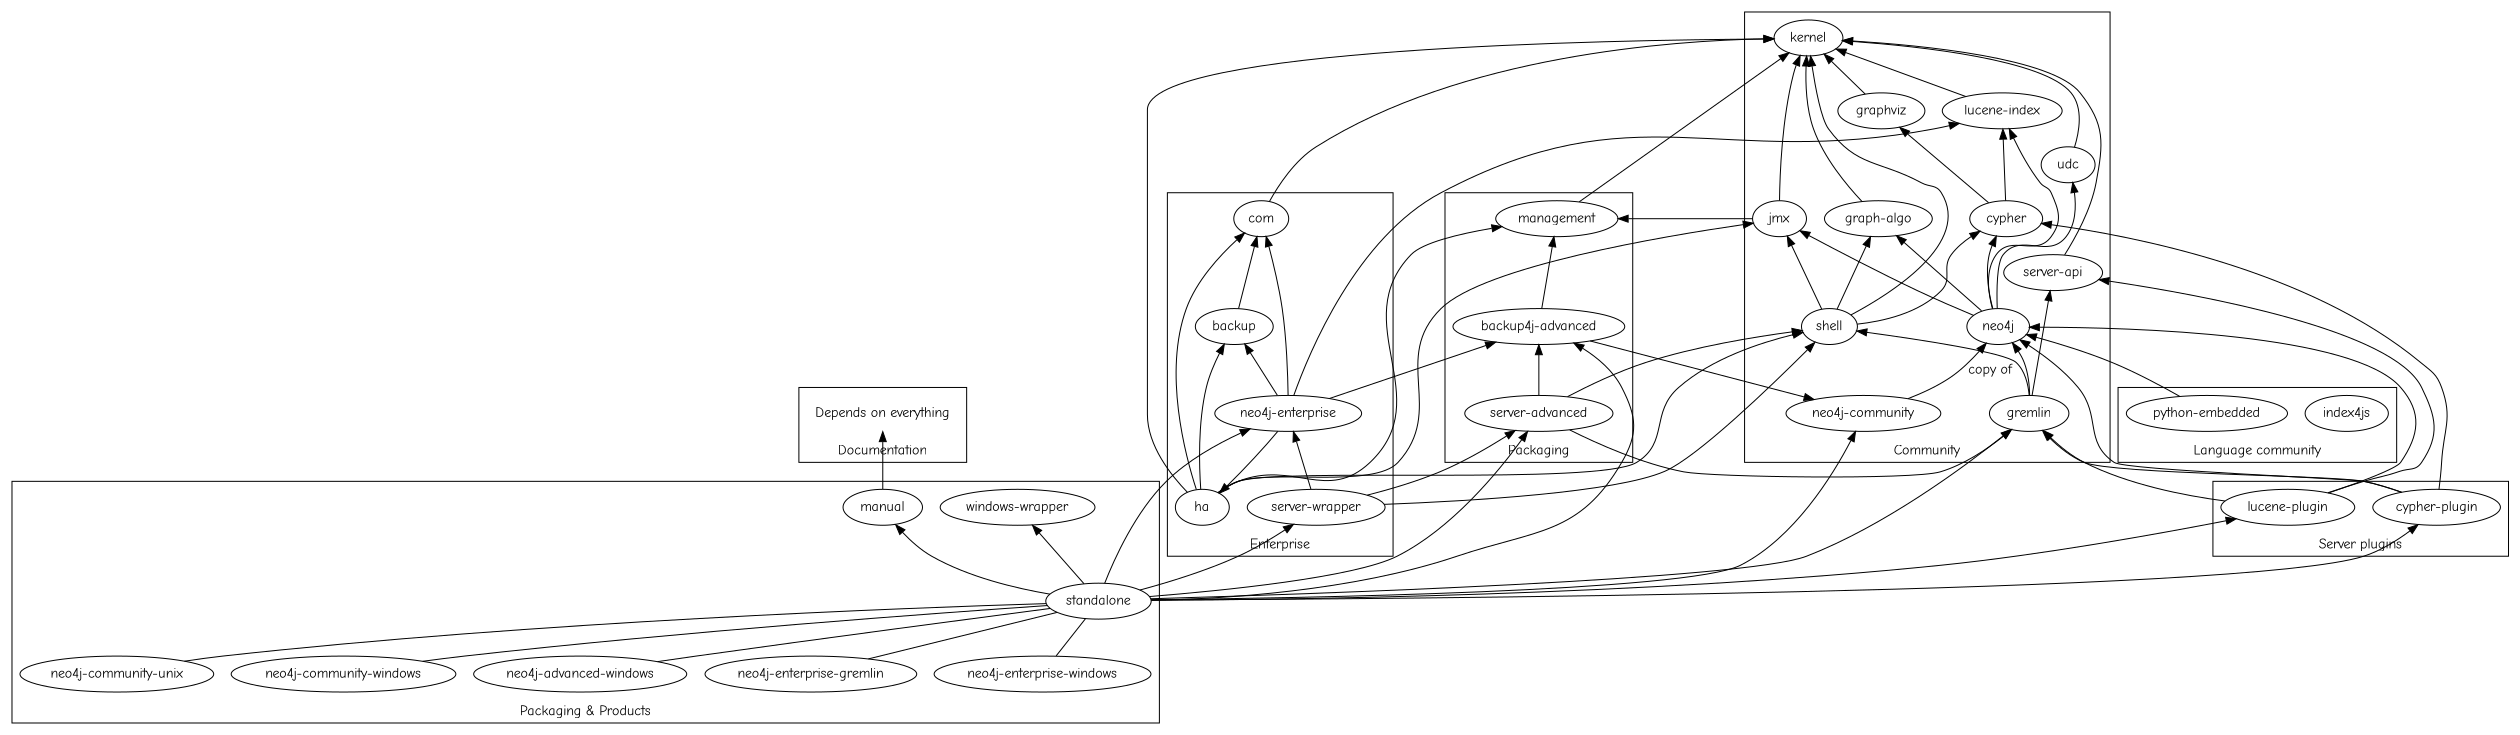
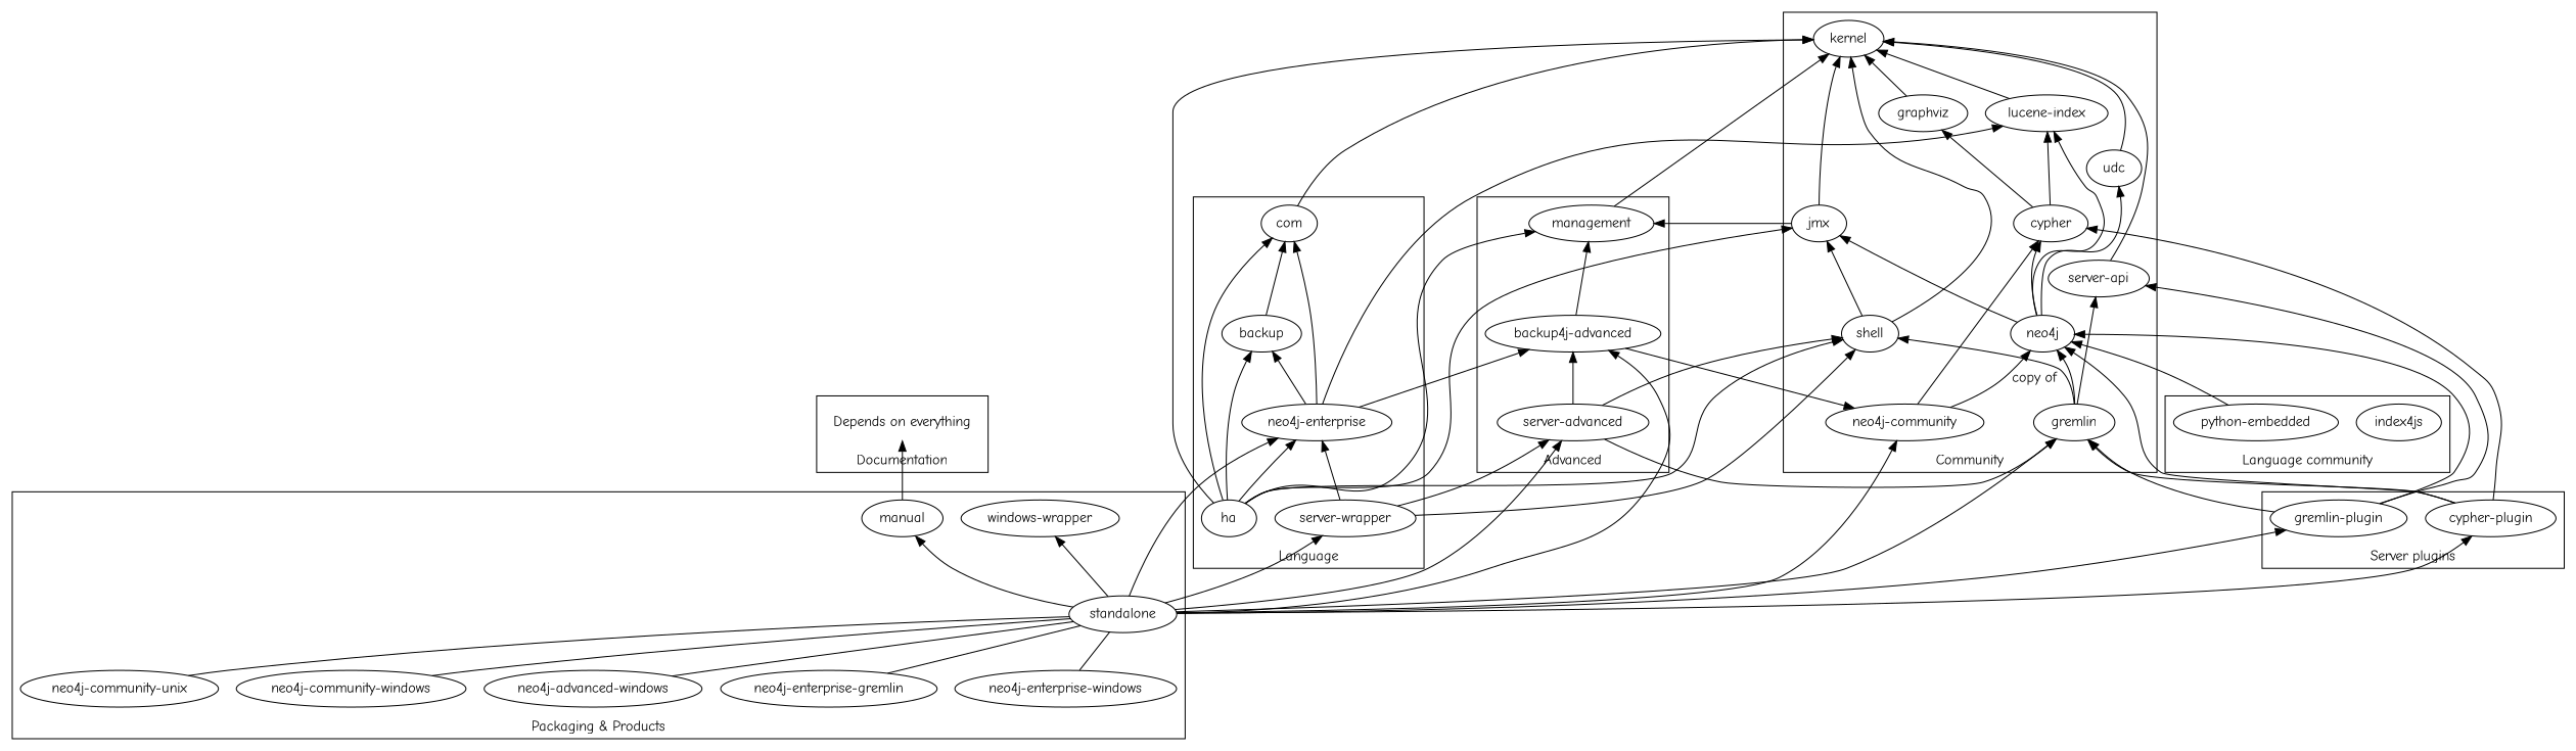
  digraph {
    fontname="Comic Neue"
    rankdir=BT
    node [fontname="Comic Neue"]
    edge [fontname="Comic Neue"]
    "lucene-index"
    kernel
    jmx
-   "graph-algo"
    graphviz
    cypher
    shell
    udc
    neo4j
    "neo4j-community"
    "server-api"
    n12 [label=gremlin]
    management
    n14 [label="backup4j-advanced"]
    "server-advanced"
    com
    backup
    ha
    "neo4j-enterprise"
    n20 [label="server-wrapper"]
    "cypher-plugin"
-   "gremlin-plugin" [label="lucene-plugin"]
+   "gremlin-plugin"
    n23 [label=index4js]
    "python-embedded"
    standalone
    manual
    "windows-wrapper"
    "neo4j-enterprise-windows"
    n29 [label="neo4j-enterprise-gremlin"]
    "neo4j-advanced-windows"
    "neo4j-community-windows"
    "neo4j-community-unix"
    "Depends on everything" [shape=plaintext]
    subgraph cluster_1 {
      label=Community
      "lucene-index"
      kernel
      jmx
-     "graph-algo"
      graphviz
      cypher
      shell
      udc
      neo4j
      "neo4j-community"
      "server-api"
      n12
    }
    subgraph cluster_2 {
-     label=Packaging
+     label=Advanced
      management
      n14
      "server-advanced"
    }
    subgraph cluster_3 {
-     label=Enterprise
+     label=Language
      com
      backup
      ha
      "neo4j-enterprise"
      n20
    }
    subgraph cluster_4 {
      label="Server plugins"
      "cypher-plugin"
      "gremlin-plugin"
    }
    subgraph cluster_5 {
      label="Language community"
      n23
      "python-embedded"
    }
    subgraph cluster_6 {
      label="Packaging & Products"
      standalone
      manual
      "windows-wrapper"
      "neo4j-enterprise-windows"
      n29
      "neo4j-advanced-windows"
      "neo4j-community-windows"
      "neo4j-community-unix"
    }
    subgraph cluster_7 {
      label=Documentation
      "Depends on everything"
    }
    subgraph cluster_8 {
      label="Service Wrappers"
    }
    "lucene-index" -> kernel
    jmx -> kernel
    jmx -> management
-   "graph-algo" -> kernel
    graphviz -> kernel
    cypher -> "lucene-index"
    cypher -> graphviz
    shell -> kernel
    shell -> jmx
-   shell -> "graph-algo"
-   shell -> cypher
+   "neo4j-community" -> cypher
    udc -> kernel
    neo4j -> "lucene-index"
    neo4j -> jmx
-   neo4j -> "graph-algo"
    neo4j -> cypher
    neo4j -> udc
    "neo4j-community" -> neo4j [label="copy of"]
    "server-api" -> kernel
    n12 -> shell
    n12 -> neo4j
    n12 -> "server-api"
    management -> kernel
    n14 -> "neo4j-community"
    n14 -> management
    "server-advanced" -> shell
    "server-advanced" -> n12
    "server-advanced" -> n14
    com -> kernel
    backup -> com
    ha -> kernel
    ha -> jmx
    ha -> shell
    ha -> management
    ha -> com
    ha -> backup
    "neo4j-enterprise" -> "lucene-index"
    "neo4j-enterprise" -> n14
    "neo4j-enterprise" -> com
    "neo4j-enterprise" -> backup
-   "neo4j-enterprise" -> ha
+   ha -> "neo4j-enterprise"
    n20 -> shell
    n20 -> "server-advanced"
    n20 -> "neo4j-enterprise"
    "cypher-plugin" -> cypher
    "cypher-plugin" -> neo4j
    "cypher-plugin" -> n12
    "gremlin-plugin" -> neo4j
    "gremlin-plugin" -> "server-api"
    "gremlin-plugin" -> n12
    "python-embedded" -> neo4j
    standalone -> "neo4j-community"
    standalone -> n12
    standalone -> n14
    standalone -> "server-advanced"
    standalone -> "neo4j-enterprise"
    standalone -> n20
    standalone -> "cypher-plugin"
    standalone -> "gremlin-plugin"
    standalone -> manual
    standalone -> "windows-wrapper"
    manual -> "Depends on everything"
    "neo4j-enterprise-windows" -> standalone [arrowhead=none]
    n29 -> standalone [arrowhead=none]
    "neo4j-advanced-windows" -> standalone [arrowhead=none]
    "neo4j-community-windows" -> standalone [arrowhead=none]
    "neo4j-community-unix" -> standalone [arrowhead=none]
  }
